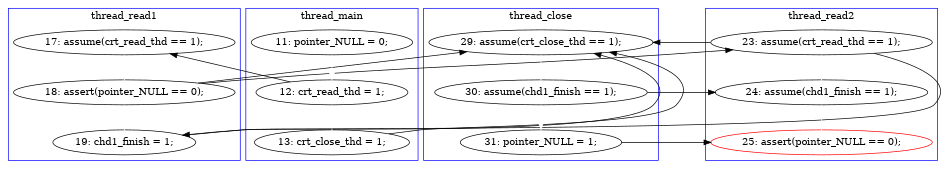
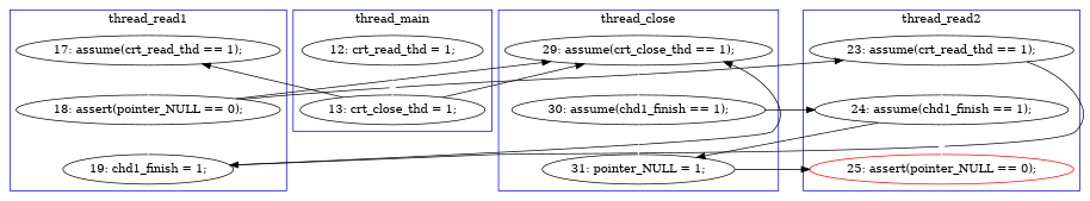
  digraph {
    edge [color=black constraint=false style=solid]
    n1 [label="19: chd1_finish = 1;"]
    n2 [label="17: assume(crt_read_thd == 1);"]
    n3 [label="18: assert(pointer_NULL == 0);"]
    n4 [label="13: crt_close_thd = 1;"]
    n5 [label="12: crt_read_thd = 1;"]
-   n6 [label="11: pointer_NULL = 0;"]
    n7 [label="23: assume(crt_read_thd == 1);"]
    n8 [label="24: assume(chd1_finish == 1);"]
    n9 [color=red label="25: assert(pointer_NULL == 0);"]
    n10 [label="30: assume(chd1_finish == 1);"]
    n11 [label="31: pointer_NULL = 1;"]
    n12 [label="29: assume(crt_close_thd == 1);"]
    subgraph cluster_1 {
      color=blue
      label=thread_read1
      n1
      n2
      n3
    }
    subgraph cluster_2 {
      color=blue
      label=thread_main
      n4
      n5
-     n6
    }
    subgraph cluster_3 {
      color=blue
      label=thread_read2
      n7
      n8
      n9
    }
    subgraph cluster_4 {
      color=blue
      label=thread_close
      n10
      n11
      n12
    }
    n1 -> n12
    n2 -> n3 [color=white constraint=""]
    n3 -> n1 [color=white constraint=""]
    n3 -> n7
    n3 -> n12
-   n5 -> n2
+   n4 -> n2
    n4 -> n12
    n5 -> n4 [color=white constraint=""]
-   n6 -> n5 [color=white constraint=""]
    n7 -> n1
    n7 -> n8 [color=white constraint=""]
-   n7 -> n12
    n8 -> n9 [color=white constraint=""]
+   n8 -> n11
    n10 -> n8
    n10 -> n11 [color=white constraint=""]
    n11 -> n9
    n12 -> n10 [color=white constraint=""]
  }
